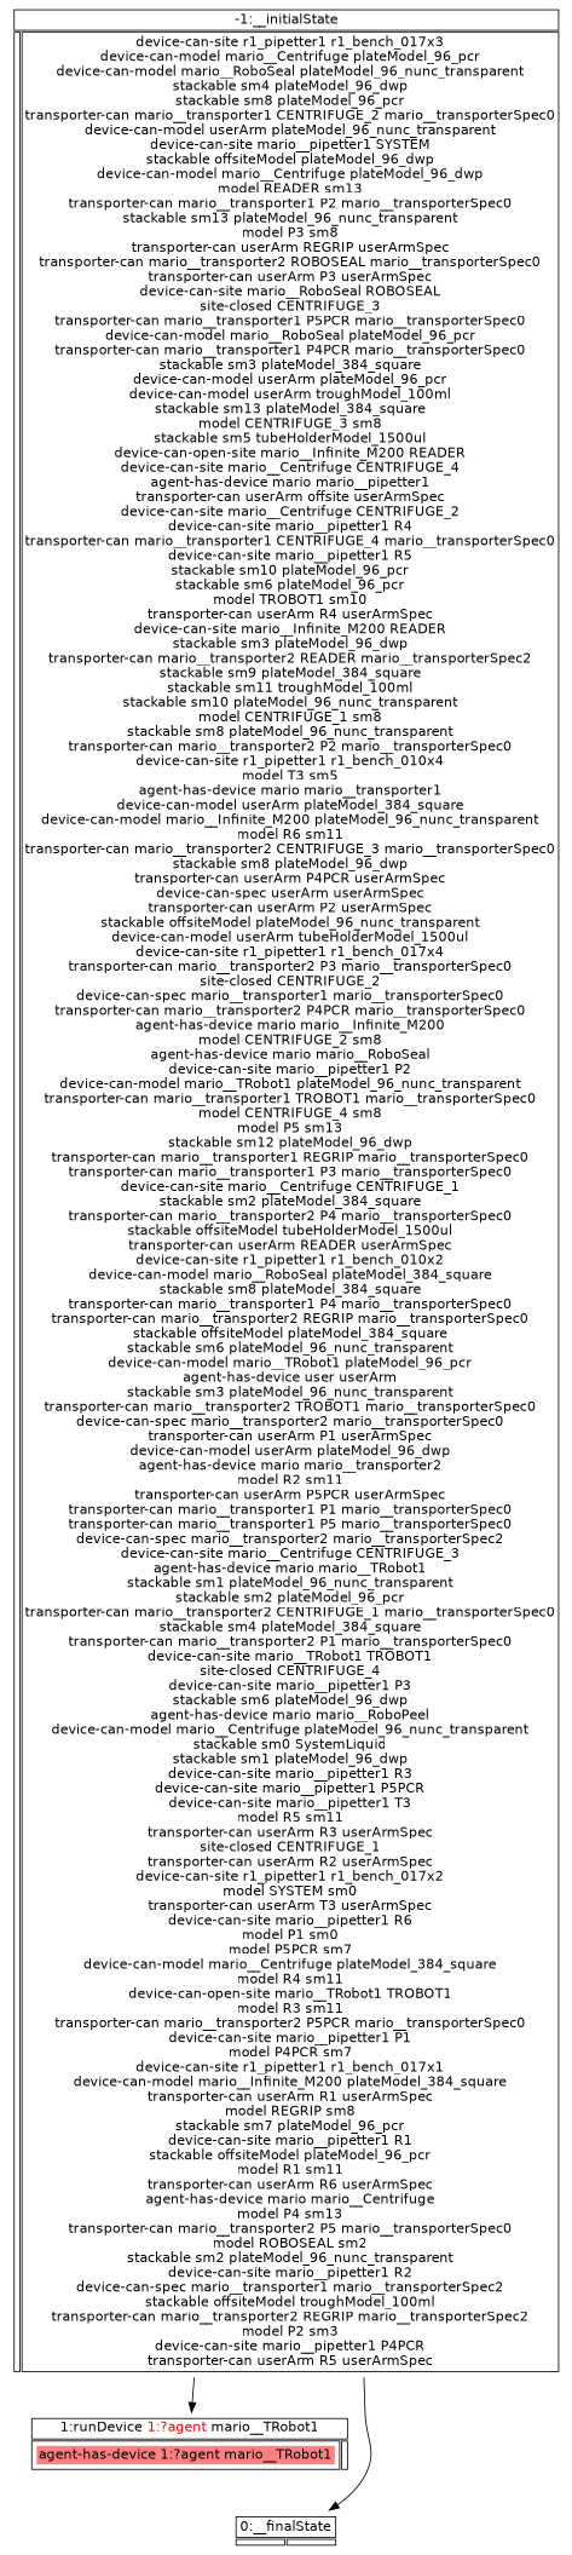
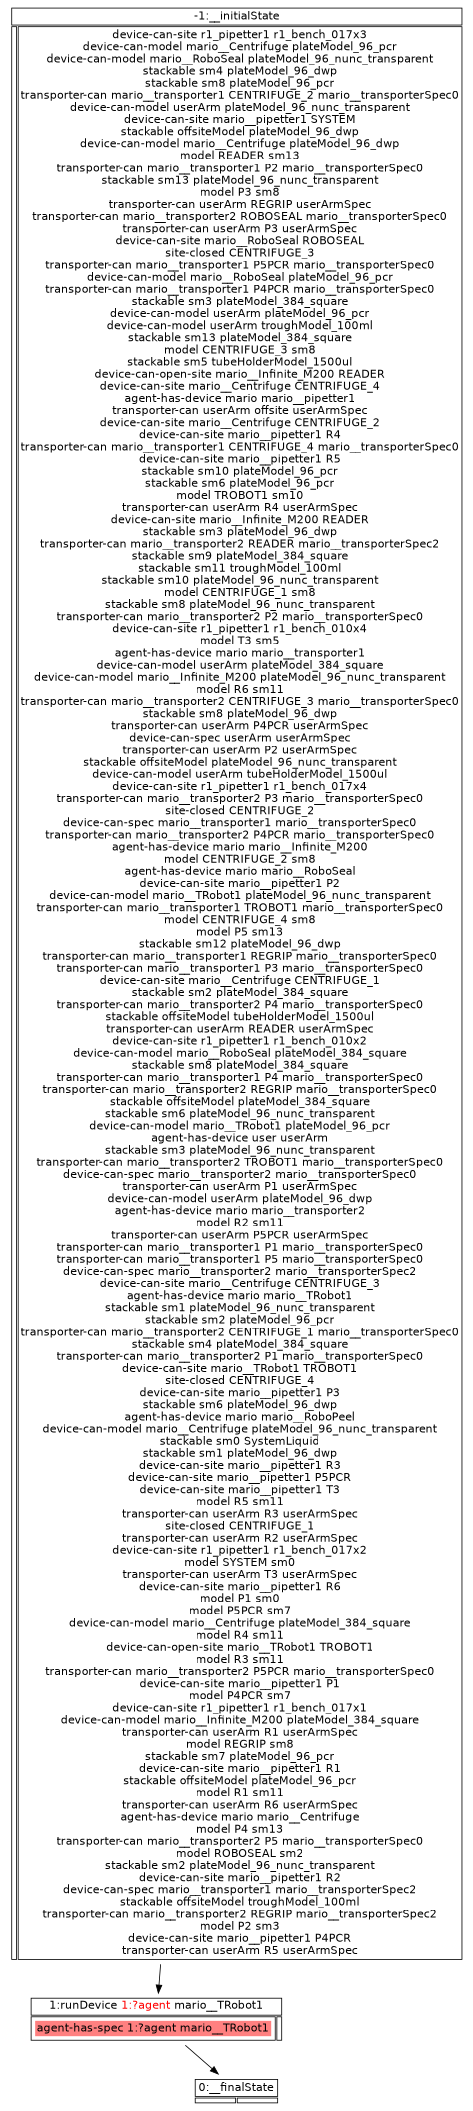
  digraph {
    fontname="DejaVu Sans"
    rankdir=TB
    node [fontname="DejaVu Sans" shape=plaintext]
    edge [fontname="DejaVu Sans"]
    n1 [label=<<table border="0" cellborder="1"><tr><td colspan="2">-1:__initialState</td></tr><tr><td></td><td>device-can-site r1_pipetter1 r1_bench_017x3<br/>device-can-model mario__Centrifuge plateModel_96_pcr<br/>device-can-model mario__RoboSeal plateModel_96_nunc_transparent<br/>stackable sm4 plateModel_96_dwp<br/>stackable sm8 plateModel_96_pcr<br/>transporter-can mario__transporter1 CENTRIFUGE_2 mario__transporterSpec0<br/>device-can-model userArm plateModel_96_nunc_transparent<br/>device-can-site mario__pipetter1 SYSTEM<br/>stackable offsiteModel plateModel_96_dwp<br/>device-can-model mario__Centrifuge plateModel_96_dwp<br/>model READER sm13<br/>transporter-can mario__transporter1 P2 mario__transporterSpec0<br/>stackable sm13 plateModel_96_nunc_transparent<br/>model P3 sm8<br/>transporter-can userArm REGRIP userArmSpec<br/>transporter-can mario__transporter2 ROBOSEAL mario__transporterSpec0<br/>transporter-can userArm P3 userArmSpec<br/>device-can-site mario__RoboSeal ROBOSEAL<br/>site-closed CENTRIFUGE_3<br/>transporter-can mario__transporter1 P5PCR mario__transporterSpec0<br/>device-can-model mario__RoboSeal plateModel_96_pcr<br/>transporter-can mario__transporter1 P4PCR mario__transporterSpec0<br/>stackable sm3 plateModel_384_square<br/>device-can-model userArm plateModel_96_pcr<br/>device-can-model userArm troughModel_100ml<br/>stackable sm13 plateModel_384_square<br/>model CENTRIFUGE_3 sm8<br/>stackable sm5 tubeHolderModel_1500ul<br/>device-can-open-site mario__Infinite_M200 READER<br/>device-can-site mario__Centrifuge CENTRIFUGE_4<br/>agent-has-device mario mario__pipetter1<br/>transporter-can userArm offsite userArmSpec<br/>device-can-site mario__Centrifuge CENTRIFUGE_2<br/>device-can-site mario__pipetter1 R4<br/>transporter-can mario__transporter1 CENTRIFUGE_4 mario__transporterSpec0<br/>device-can-site mario__pipetter1 R5<br/>stackable sm10 plateModel_96_pcr<br/>stackable sm6 plateModel_96_pcr<br/>model TROBOT1 sm10<br/>transporter-can userArm R4 userArmSpec<br/>device-can-site mario__Infinite_M200 READER<br/>stackable sm3 plateModel_96_dwp<br/>transporter-can mario__transporter2 READER mario__transporterSpec2<br/>stackable sm9 plateModel_384_square<br/>stackable sm11 troughModel_100ml<br/>stackable sm10 plateModel_96_nunc_transparent<br/>model CENTRIFUGE_1 sm8<br/>stackable sm8 plateModel_96_nunc_transparent<br/>transporter-can mario__transporter2 P2 mario__transporterSpec0<br/>device-can-site r1_pipetter1 r1_bench_010x4<br/>model T3 sm5<br/>agent-has-device mario mario__transporter1<br/>device-can-model userArm plateModel_384_square<br/>device-can-model mario__Infinite_M200 plateModel_96_nunc_transparent<br/>model R6 sm11<br/>transporter-can mario__transporter2 CENTRIFUGE_3 mario__transporterSpec0<br/>stackable sm8 plateModel_96_dwp<br/>transporter-can userArm P4PCR userArmSpec<br/>device-can-spec userArm userArmSpec<br/>transporter-can userArm P2 userArmSpec<br/>stackable offsiteModel plateModel_96_nunc_transparent<br/>device-can-model userArm tubeHolderModel_1500ul<br/>device-can-site r1_pipetter1 r1_bench_017x4<br/>transporter-can mario__transporter2 P3 mario__transporterSpec0<br/>site-closed CENTRIFUGE_2<br/>device-can-spec mario__transporter1 mario__transporterSpec0<br/>transporter-can mario__transporter2 P4PCR mario__transporterSpec0<br/>agent-has-device mario mario__Infinite_M200<br/>model CENTRIFUGE_2 sm8<br/>agent-has-device mario mario__RoboSeal<br/>device-can-site mario__pipetter1 P2<br/>device-can-model mario__TRobot1 plateModel_96_nunc_transparent<br/>transporter-can mario__transporter1 TROBOT1 mario__transporterSpec0<br/>model CENTRIFUGE_4 sm8<br/>model P5 sm13<br/>stackable sm12 plateModel_96_dwp<br/>transporter-can mario__transporter1 REGRIP mario__transporterSpec0<br/>transporter-can mario__transporter1 P3 mario__transporterSpec0<br/>device-can-site mario__Centrifuge CENTRIFUGE_1<br/>stackable sm2 plateModel_384_square<br/>transporter-can mario__transporter2 P4 mario__transporterSpec0<br/>stackable offsiteModel tubeHolderModel_1500ul<br/>transporter-can userArm READER userArmSpec<br/>device-can-site r1_pipetter1 r1_bench_010x2<br/>device-can-model mario__RoboSeal plateModel_384_square<br/>stackable sm8 plateModel_384_square<br/>transporter-can mario__transporter1 P4 mario__transporterSpec0<br/>transporter-can mario__transporter2 REGRIP mario__transporterSpec0<br/>stackable offsiteModel plateModel_384_square<br/>stackable sm6 plateModel_96_nunc_transparent<br/>device-can-model mario__TRobot1 plateModel_96_pcr<br/>agent-has-device user userArm<br/>stackable sm3 plateModel_96_nunc_transparent<br/>transporter-can mario__transporter2 TROBOT1 mario__transporterSpec0<br/>device-can-spec mario__transporter2 mario__transporterSpec0<br/>transporter-can userArm P1 userArmSpec<br/>device-can-model userArm plateModel_96_dwp<br/>agent-has-device mario mario__transporter2<br/>model R2 sm11<br/>transporter-can userArm P5PCR userArmSpec<br/>transporter-can mario__transporter1 P1 mario__transporterSpec0<br/>transporter-can mario__transporter1 P5 mario__transporterSpec0<br/>device-can-spec mario__transporter2 mario__transporterSpec2<br/>device-can-site mario__Centrifuge CENTRIFUGE_3<br/>agent-has-device mario mario__TRobot1<br/>stackable sm1 plateModel_96_nunc_transparent<br/>stackable sm2 plateModel_96_pcr<br/>transporter-can mario__transporter2 CENTRIFUGE_1 mario__transporterSpec0<br/>stackable sm4 plateModel_384_square<br/>transporter-can mario__transporter2 P1 mario__transporterSpec0<br/>device-can-site mario__TRobot1 TROBOT1<br/>site-closed CENTRIFUGE_4<br/>device-can-site mario__pipetter1 P3<br/>stackable sm6 plateModel_96_dwp<br/>agent-has-device mario mario__RoboPeel<br/>device-can-model mario__Centrifuge plateModel_96_nunc_transparent<br/>stackable sm0 SystemLiquid<br/>stackable sm1 plateModel_96_dwp<br/>device-can-site mario__pipetter1 R3<br/>device-can-site mario__pipetter1 P5PCR<br/>device-can-site mario__pipetter1 T3<br/>model R5 sm11<br/>transporter-can userArm R3 userArmSpec<br/>site-closed CENTRIFUGE_1<br/>transporter-can userArm R2 userArmSpec<br/>device-can-site r1_pipetter1 r1_bench_017x2<br/>model SYSTEM sm0<br/>transporter-can userArm T3 userArmSpec<br/>device-can-site mario__pipetter1 R6<br/>model P1 sm0<br/>model P5PCR sm7<br/>device-can-model mario__Centrifuge plateModel_384_square<br/>model R4 sm11<br/>device-can-open-site mario__TRobot1 TROBOT1<br/>model R3 sm11<br/>transporter-can mario__transporter2 P5PCR mario__transporterSpec0<br/>device-can-site mario__pipetter1 P1<br/>model P4PCR sm7<br/>device-can-site r1_pipetter1 r1_bench_017x1<br/>device-can-model mario__Infinite_M200 plateModel_384_square<br/>transporter-can userArm R1 userArmSpec<br/>model REGRIP sm8<br/>stackable sm7 plateModel_96_pcr<br/>device-can-site mario__pipetter1 R1<br/>stackable offsiteModel plateModel_96_pcr<br/>model R1 sm11<br/>transporter-can userArm R6 userArmSpec<br/>agent-has-device mario mario__Centrifuge<br/>model P4 sm13<br/>transporter-can mario__transporter2 P5 mario__transporterSpec0<br/>model ROBOSEAL sm2<br/>stackable sm2 plateModel_96_nunc_transparent<br/>device-can-site mario__pipetter1 R2<br/>device-can-spec mario__transporter1 mario__transporterSpec2<br/>stackable offsiteModel troughModel_100ml<br/>transporter-can mario__transporter2 REGRIP mario__transporterSpec2<br/>model P2 sm3<br/>device-can-site mario__pipetter1 P4PCR<br/>transporter-can userArm R5 userArmSpec</td></tr></table>>]
-   n2 [label=<<table border="0" cellborder="1"><tr><td colspan="2">1:runDevice <font color="red">1:?agent</font> mario__TRobot1</td></tr><tr><td><table border="0"><tr><td port="0" bgcolor="#ff8080">agent-has-device 1:?agent mario__TRobot1</td></tr></table></td><td></td></tr></table>>]
+   n2 [label=<<table border="0" cellborder="1"><tr><td colspan="2">1:runDevice <font color="red">1:?agent</font> mario__TRobot1</td></tr><tr><td><table border="0"><tr><td port="0" bgcolor="#ff8080">agent-has-spec 1:?agent mario__TRobot1</td></tr></table></td><td></td></tr></table>>]
    n3 [label=<<table border="0" cellborder="1"><tr><td colspan="2">0:__finalState</td></tr><tr><td></td><td></td></tr></table>>]
    n1 -> n2
-   n1 -> n3
+   n2 -> n3
  }
